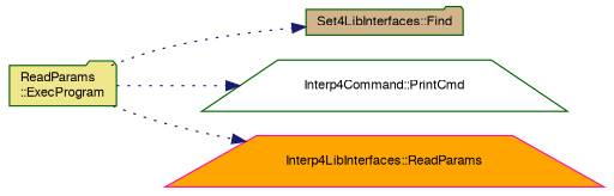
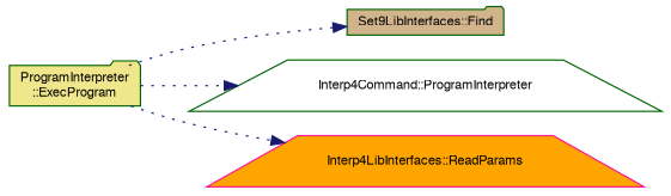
  digraph {
    rankdir=LR
    node [color=darkgreen fontname=FreeSans fontsize=10 shape=folder style=filled]
    edge [color=midnightblue fontname=FreeSans fontsize=10 labelfontname=FreeSans labelfontsize=10 style=dotted]
-   n1 [fillcolor=khaki fontcolor=black height=0.2 label="ReadParams\l::ExecProgram" width=0.4]
-   n2 [fillcolor=tan height=0.2 label="Set4LibInterfaces::Find" width=0.4]
-   n3 [fillcolor=white height=0.2 label="Interp4Command::PrintCmd" shape=trapezium width=0.4]
+   n1 [fillcolor=khaki fontcolor=black height=0.2 label="ProgramInterpreter\l::ExecProgram" width=0.4]
+   n2 [fillcolor=tan height=0.2 label="Set9LibInterfaces::Find" width=0.4]
+   n3 [fillcolor=white height=0.2 label="Interp4Command::ProgramInterpreter" shape=trapezium width=0.4]
    n4 [color=deeppink fillcolor=orange height=0.2 label="Interp4LibInterfaces::ReadParams" shape=trapezium width=0.4]
    n1 -> n2
    n1 -> n3
    n1 -> n4
  }
